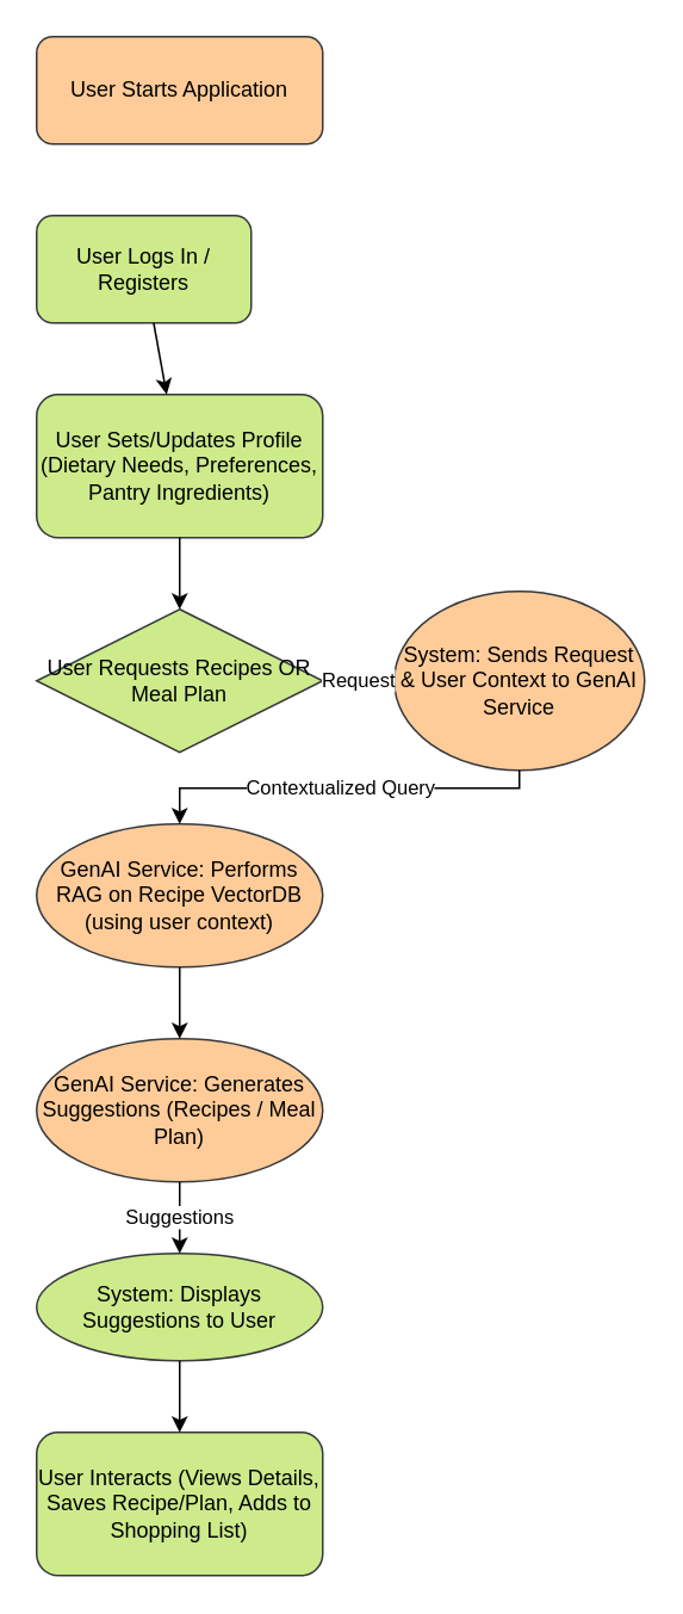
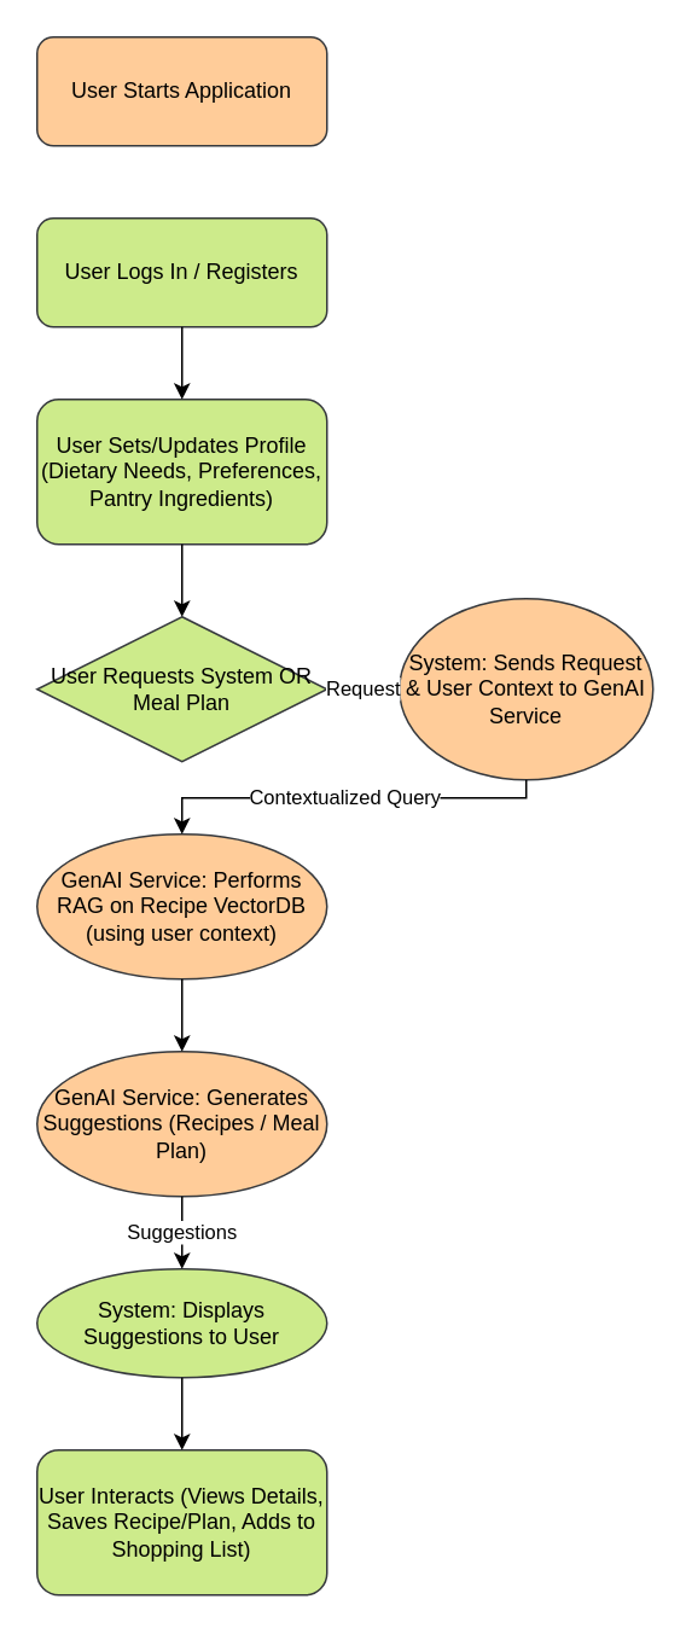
  <mxCell id="0" />
  <mxCell id="1" parent="0" />
  <mxCell id="2" value="User Starts Application" style="rounded=1;whiteSpace=wrap;html=1;fillColor=#ffcc99;strokeColor=#36393d;" vertex="1" parent="1"><mxGeometry x="20" y="20" width="160" height="60" as="geometry" /></mxCell>
- <mxCell id="3" value="User Logs In / Registers" style="rounded=1;whiteSpace=wrap;html=1;fillColor=#cdeb8b;strokeColor=#36393d;" vertex="1" parent="1"><mxGeometry x="20" y="120" width="120" height="60" as="geometry" /></mxCell>
+ <mxCell id="3" value="User Logs In / Registers" style="rounded=1;whiteSpace=wrap;html=1;fillColor=#cdeb8b;strokeColor=#36393d;" vertex="1" parent="1"><mxGeometry x="20" y="120" width="160" height="60" as="geometry" /></mxCell>
  <mxCell id="4" value="User Sets/Updates Profile (Dietary Needs, Preferences, Pantry Ingredients)" style="rounded=1;whiteSpace=wrap;html=1;fillColor=#cdeb8b;strokeColor=#36393d;" vertex="1" parent="1"><mxGeometry x="20" y="220" width="160" height="80" as="geometry" /></mxCell>
- <mxCell id="5" value="User Requests Recipes OR Meal Plan" style="rhombus;whiteSpace=wrap;html=1;fillColor=#cdeb8b;strokeColor=#36393d;" vertex="1" parent="1"><mxGeometry x="20" y="340" width="160" height="80" as="geometry" /></mxCell>
+ <mxCell id="5" value="User Requests System OR Meal Plan" style="rhombus;whiteSpace=wrap;html=1;fillColor=#cdeb8b;strokeColor=#36393d;" vertex="1" parent="1"><mxGeometry x="20" y="340" width="160" height="80" as="geometry" /></mxCell>
  <mxCell id="6" value="System: Sends Request &amp; User Context to GenAI Service" style="ellipse;whiteSpace=wrap;html=1;fillColor=#ffcc99;strokeColor=#36393d;" vertex="1" parent="1"><mxGeometry x="220" y="330" width="140" height="100" as="geometry" /></mxCell>
  <mxCell id="7" value="GenAI Service: Performs RAG on Recipe VectorDB (using user context)" style="ellipse;whiteSpace=wrap;html=1;fillColor=#ffcc99;strokeColor=#36393d;" vertex="1" parent="1"><mxGeometry x="20" y="460" width="160" height="80" as="geometry" /></mxCell>
  <mxCell id="8" value="GenAI Service: Generates Suggestions (Recipes / Meal Plan)" style="ellipse;whiteSpace=wrap;html=1;fillColor=#ffcc99;strokeColor=#36393d;" vertex="1" parent="1"><mxGeometry x="20" y="580" width="160" height="80" as="geometry" /></mxCell>
  <mxCell id="9" value="System: Displays Suggestions to User" style="ellipse;whiteSpace=wrap;html=1;fillColor=#cdeb8b;strokeColor=#36393d;" vertex="1" parent="1"><mxGeometry x="20" y="700" width="160" height="60" as="geometry" /></mxCell>
  <mxCell id="10" value="User Interacts (Views Details, Saves Recipe/Plan, Adds to Shopping List)" style="rounded=1;whiteSpace=wrap;html=1;fillColor=#cdeb8b;strokeColor=#36393d;" vertex="1" parent="1"><mxGeometry x="20" y="800" width="160" height="80" as="geometry" /></mxCell>
  <mxCell id="11" value="" style="endArrow=classic;html=1;rounded=0;" edge="1" parent="1" source="3" target="4"><mxGeometry width="50" height="50" relative="1" as="geometry"><mxPoint x="100" y="200" as="sourcePoint" /><mxPoint x="100" y="200" as="targetPoint" /></mxGeometry></mxCell>
  <mxCell id="12" value="" style="endArrow=classic;html=1;rounded=0;" edge="1" parent="1" source="4" target="5"><mxGeometry width="50" height="50" relative="1" as="geometry"><mxPoint x="100" y="320" as="sourcePoint" /><mxPoint x="100" y="320" as="targetPoint" /></mxGeometry></mxCell>
  <mxCell id="13" value="Request" style="endArrow=classic;html=1;rounded=0;exitX=1;exitY=0.5;exitDx=0;exitDy=0;entryX=0;entryY=0.5;entryDx=0;entryDy=0;" edge="1" parent="1" source="5" target="6"><mxGeometry width="50" height="50" relative="1" as="geometry"><mxPoint x="190" y="380" as="sourcePoint" /><mxPoint x="210" y="380" as="targetPoint" /></mxGeometry></mxCell>
  <mxCell id="14" value="Contextualized Query" style="endArrow=classic;html=1;rounded=0;exitX=0.5;exitY=1;exitDx=0;exitDy=0;entryX=0.5;entryY=0;entryDx=0;entryDy=0;" edge="1" parent="1" source="6" target="7"><mxGeometry width="50" height="50" relative="1" as="geometry"><mxPoint x="290" y="440" as="sourcePoint" /><mxPoint x="100" y="440" as="targetPoint" /><Array as="points"><mxPoint x="290" y="440" /><mxPoint x="100" y="440" /></Array></mxGeometry></mxCell>
  <mxCell id="15" value="" style="endArrow=classic;html=1;rounded=0;" edge="1" parent="1" source="7" target="8"><mxGeometry width="50" height="50" relative="1" as="geometry"><mxPoint x="100" y="550" as="sourcePoint" /><mxPoint x="100" y="550" as="targetPoint" /></mxGeometry></mxCell>
  <mxCell id="16" value="Suggestions" style="endArrow=classic;html=1;rounded=0;exitX=0.5;exitY=1;exitDx=0;exitDy=0;entryX=0.5;entryY=0;entryDx=0;entryDy=0;" edge="1" parent="1" source="8" target="9"><mxGeometry width="50" height="50" relative="1" as="geometry"><mxPoint x="100" y="680" as="sourcePoint" /><mxPoint x="100" y="680" as="targetPoint" /></mxGeometry></mxCell>
  <mxCell id="17" value="" style="endArrow=classic;html=1;rounded=0;" edge="1" parent="1" source="9" target="10"><mxGeometry width="50" height="50" relative="1" as="geometry"><mxPoint x="100" y="780" as="sourcePoint" /><mxPoint x="100" y="780" as="targetPoint" /></mxGeometry></mxCell>
